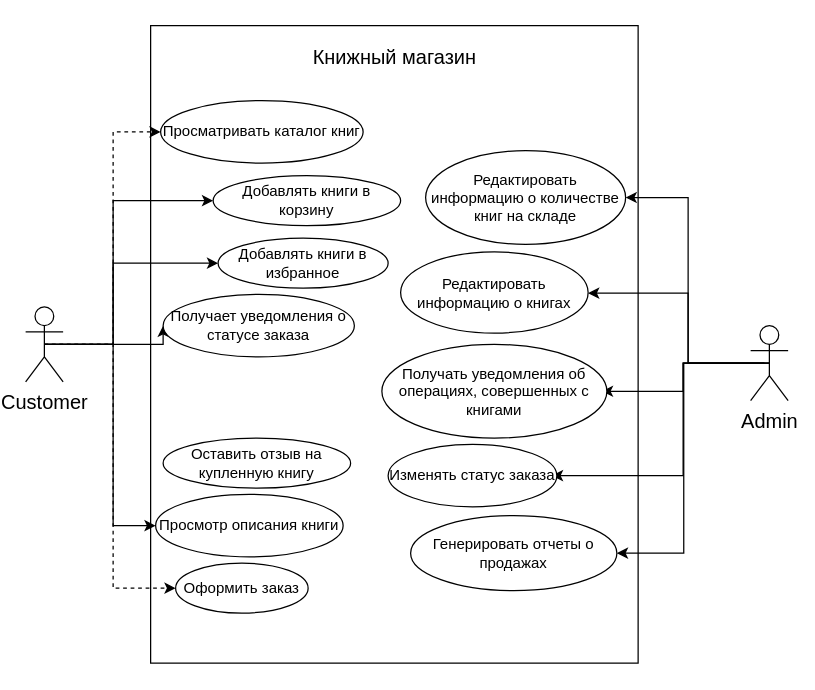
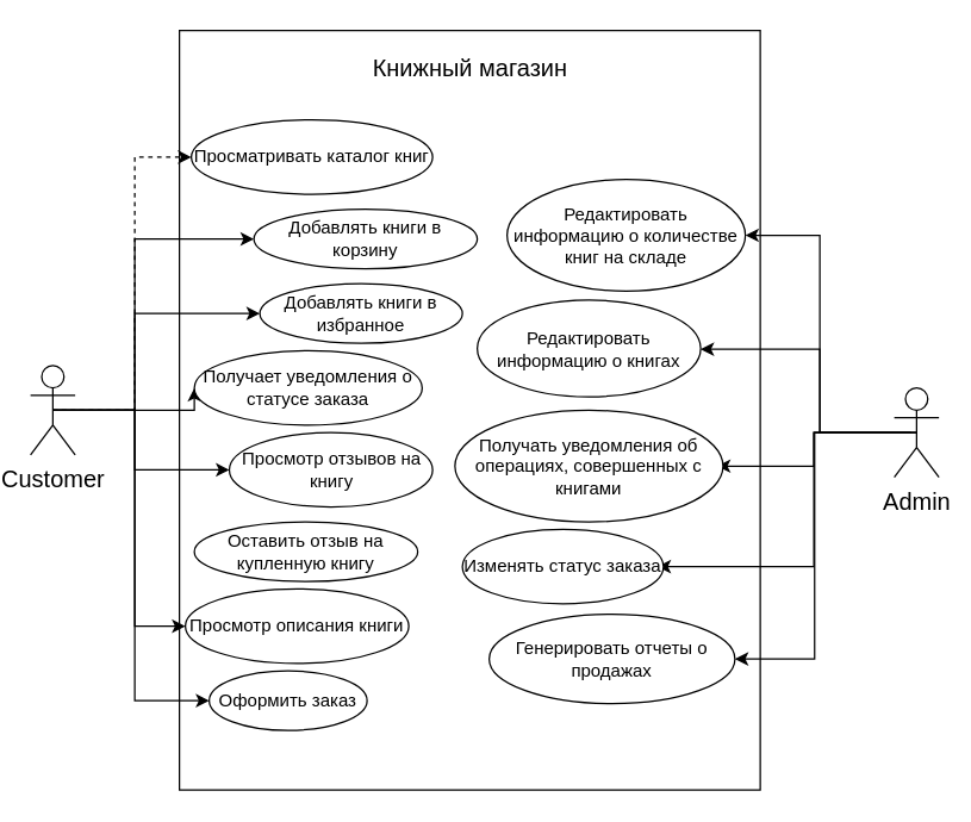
  <mxCell id="0" />
  <mxCell id="1" parent="0" />
  <mxCell id="2" value="" style="rounded=0;whiteSpace=wrap;html=1;" vertex="1" parent="1"><mxGeometry x="120" y="20" width="390" height="510" as="geometry" /></mxCell>
  <mxCell id="3" style="edgeStyle=orthogonalEdgeStyle;rounded=0;orthogonalLoop=1;jettySize=auto;html=1;exitX=0.5;exitY=0.5;exitDx=0;exitDy=0;exitPerimeter=0;entryX=1;entryY=0.5;entryDx=0;entryDy=0;" edge="1" parent="1" source="8" target="19"><mxGeometry relative="1" as="geometry" /></mxCell>
  <mxCell id="4" style="edgeStyle=orthogonalEdgeStyle;rounded=0;orthogonalLoop=1;jettySize=auto;html=1;exitX=0.5;exitY=0.5;exitDx=0;exitDy=0;exitPerimeter=0;" edge="1" parent="1" source="8" target="20"><mxGeometry relative="1" as="geometry"><Array as="points"><mxPoint x="550" y="290" /><mxPoint x="550" y="234" /></Array></mxGeometry></mxCell>
  <mxCell id="5" style="edgeStyle=orthogonalEdgeStyle;rounded=0;orthogonalLoop=1;jettySize=auto;html=1;exitX=0.5;exitY=0.5;exitDx=0;exitDy=0;exitPerimeter=0;entryX=1;entryY=0.5;entryDx=0;entryDy=0;" edge="1" parent="1"><mxGeometry relative="1" as="geometry"><mxPoint x="611" y="290" as="sourcePoint" /><mxPoint x="481" y="312.5" as="targetPoint" /><Array as="points"><mxPoint x="546" y="290" /><mxPoint x="546" y="313" /></Array></mxGeometry></mxCell>
  <mxCell id="6" style="edgeStyle=orthogonalEdgeStyle;rounded=0;orthogonalLoop=1;jettySize=auto;html=1;exitX=0.5;exitY=0.5;exitDx=0;exitDy=0;exitPerimeter=0;entryX=1;entryY=0.5;entryDx=0;entryDy=0;" edge="1" parent="1"><mxGeometry relative="1" as="geometry"><mxPoint x="611" y="290" as="sourcePoint" /><mxPoint x="441" y="380" as="targetPoint" /><Array as="points"><mxPoint x="546" y="290" /><mxPoint x="546" y="380" /></Array></mxGeometry></mxCell>
  <mxCell id="7" style="edgeStyle=orthogonalEdgeStyle;rounded=0;orthogonalLoop=1;jettySize=auto;html=1;exitX=0.5;exitY=0.5;exitDx=0;exitDy=0;exitPerimeter=0;entryX=1;entryY=0.5;entryDx=0;entryDy=0;" edge="1" parent="1" source="8" target="30"><mxGeometry relative="1" as="geometry" /></mxCell>
  <mxCell id="8" value="Admin" style="shape=umlActor;verticalLabelPosition=bottom;verticalAlign=top;html=1;outlineConnect=0;fontSize=16;" vertex="1" parent="1"><mxGeometry x="600" y="260" width="30" height="60" as="geometry" /></mxCell>
  <mxCell id="9" style="edgeStyle=orthogonalEdgeStyle;rounded=0;orthogonalLoop=1;jettySize=auto;html=1;exitX=0.5;exitY=0.5;exitDx=0;exitDy=0;exitPerimeter=0;entryX=0;entryY=0.5;entryDx=0;entryDy=0;dashed=1;" edge="1" parent="1" source="16" target="24"><mxGeometry relative="1" as="geometry"><Array as="points"><mxPoint x="90" y="275" /><mxPoint x="90" y="105" /></Array></mxGeometry></mxCell>
  <mxCell id="10" style="edgeStyle=orthogonalEdgeStyle;rounded=0;orthogonalLoop=1;jettySize=auto;html=1;exitX=0.5;exitY=0.5;exitDx=0;exitDy=0;exitPerimeter=0;entryX=0;entryY=0.5;entryDx=0;entryDy=0;" edge="1" parent="1" source="16" target="25"><mxGeometry relative="1" as="geometry"><Array as="points"><mxPoint x="90" y="275" /><mxPoint x="90" y="160" /></Array></mxGeometry></mxCell>
  <mxCell id="11" style="edgeStyle=orthogonalEdgeStyle;rounded=0;orthogonalLoop=1;jettySize=auto;html=1;exitX=0.5;exitY=0.5;exitDx=0;exitDy=0;exitPerimeter=0;entryX=0;entryY=0.5;entryDx=0;entryDy=0;" edge="1" parent="1" source="16" target="26"><mxGeometry relative="1" as="geometry"><Array as="points"><mxPoint x="90" y="275" /><mxPoint x="90" y="210" /></Array></mxGeometry></mxCell>
  <mxCell id="12" style="edgeStyle=orthogonalEdgeStyle;rounded=0;orthogonalLoop=1;jettySize=auto;html=1;exitX=0.5;exitY=0.5;exitDx=0;exitDy=0;exitPerimeter=0;entryX=0;entryY=0.5;entryDx=0;entryDy=0;" edge="1" parent="1" source="16" target="18"><mxGeometry relative="1" as="geometry"><Array as="points"><mxPoint x="130" y="275" /></Array></mxGeometry></mxCell>
+ <mxCell id="13" style="edgeStyle=orthogonalEdgeStyle;rounded=0;orthogonalLoop=1;jettySize=auto;html=1;exitX=0.5;exitY=0.5;exitDx=0;exitDy=0;exitPerimeter=0;entryX=0;entryY=0.5;entryDx=0;entryDy=0;" edge="1" parent="1" source="16" target="27"><mxGeometry relative="1" as="geometry"><Array as="points"><mxPoint x="90" y="275" /><mxPoint x="90" y="315" /></Array></mxGeometry></mxCell>
  <mxCell id="14" style="edgeStyle=orthogonalEdgeStyle;rounded=0;orthogonalLoop=1;jettySize=auto;html=1;exitX=0.5;exitY=0.5;exitDx=0;exitDy=0;exitPerimeter=0;entryX=0;entryY=0.5;entryDx=0;entryDy=0;" edge="1" parent="1" source="16" target="17"><mxGeometry relative="1" as="geometry"><Array as="points"><mxPoint x="90" y="275" /><mxPoint x="90" y="420" /></Array></mxGeometry></mxCell>
- <mxCell id="15" style="edgeStyle=orthogonalEdgeStyle;rounded=0;orthogonalLoop=1;jettySize=auto;html=1;exitX=0.5;exitY=0.5;exitDx=0;exitDy=0;exitPerimeter=0;entryX=0;entryY=0.5;entryDx=0;entryDy=0;dashed=1;" edge="1" parent="1" source="16" target="23"><mxGeometry relative="1" as="geometry"><Array as="points"><mxPoint x="90" y="275" /><mxPoint x="90" y="470" /></Array></mxGeometry></mxCell>
+ <mxCell id="15" style="edgeStyle=orthogonalEdgeStyle;rounded=0;orthogonalLoop=1;jettySize=auto;html=1;exitX=0.5;exitY=0.5;exitDx=0;exitDy=0;exitPerimeter=0;entryX=0;entryY=0.5;entryDx=0;entryDy=0;" edge="1" parent="1" source="16" target="23"><mxGeometry relative="1" as="geometry"><Array as="points"><mxPoint x="90" y="275" /><mxPoint x="90" y="470" /></Array></mxGeometry></mxCell>
  <mxCell id="16" value="Customer" style="shape=umlActor;verticalLabelPosition=bottom;verticalAlign=top;html=1;outlineConnect=0;fontSize=16;" vertex="1" parent="1"><mxGeometry x="20" y="245" width="30" height="60" as="geometry" /></mxCell>
  <mxCell id="17" value="Просмотр описания книги" style="ellipse;whiteSpace=wrap;html=1;" vertex="1" parent="1"><mxGeometry x="124" y="395" width="150" height="50" as="geometry" /></mxCell>
  <mxCell id="18" value="Получает уведомления о статусе заказа" style="ellipse;whiteSpace=wrap;html=1;" vertex="1" parent="1"><mxGeometry x="130" y="235" width="153" height="50" as="geometry" /></mxCell>
  <mxCell id="19" value="Редактировать информацию о количестве книг на складе" style="ellipse;whiteSpace=wrap;html=1;" vertex="1" parent="1"><mxGeometry x="340" y="120" width="160" height="75" as="geometry" /></mxCell>
  <mxCell id="20" value="Редактировать информацию о книгах" style="ellipse;whiteSpace=wrap;html=1;" vertex="1" parent="1"><mxGeometry x="320" y="201" width="150" height="65" as="geometry" /></mxCell>
  <mxCell id="21" value="Получать уведомления об операциях, совершенных с книгами" style="ellipse;whiteSpace=wrap;html=1;" vertex="1" parent="1"><mxGeometry x="305" y="275" width="180" height="75" as="geometry" /></mxCell>
  <mxCell id="22" value="Изменять статус заказа" style="ellipse;whiteSpace=wrap;html=1;" vertex="1" parent="1"><mxGeometry x="310" y="355" width="135" height="50" as="geometry" /></mxCell>
  <mxCell id="23" value="Оформить заказ" style="ellipse;whiteSpace=wrap;html=1;" vertex="1" parent="1"><mxGeometry x="140" y="450" width="106" height="40" as="geometry" /></mxCell>
  <mxCell id="24" value="Просматривать&lt;span style=&quot;background-color: initial;&quot;&gt;&amp;nbsp;каталог книг&lt;/span&gt;" style="ellipse;whiteSpace=wrap;html=1;" vertex="1" parent="1"><mxGeometry x="128" y="80" width="162" height="50" as="geometry" /></mxCell>
  <mxCell id="25" value="Добавлять книги в корзину" style="ellipse;whiteSpace=wrap;html=1;" vertex="1" parent="1"><mxGeometry x="170" y="140" width="150" height="40" as="geometry" /></mxCell>
  <mxCell id="26" value="Добавлять книги в избранное" style="ellipse;whiteSpace=wrap;html=1;" vertex="1" parent="1"><mxGeometry x="174" y="190" width="136" height="40" as="geometry" /></mxCell>
+ <mxCell id="27" value="Просмотр отзывов на книгу" style="ellipse;whiteSpace=wrap;html=1;" vertex="1" parent="1"><mxGeometry x="153.5" y="290" width="136.5" height="50" as="geometry" /></mxCell>
  <mxCell id="28" value="Оставить отзыв на купленную книгу" style="ellipse;whiteSpace=wrap;html=1;" vertex="1" parent="1"><mxGeometry x="130" y="350" width="150" height="40" as="geometry" /></mxCell>
  <mxCell id="29" value="Книжный магазин" style="text;html=1;align=center;verticalAlign=middle;whiteSpace=wrap;rounded=0;fontSize=16;" vertex="1" parent="1"><mxGeometry x="228.5" y="30" width="173" height="30" as="geometry" /></mxCell>
  <mxCell id="30" value="Генерировать отчеты о продажах" style="ellipse;whiteSpace=wrap;html=1;" vertex="1" parent="1"><mxGeometry x="328" y="412" width="165" height="60" as="geometry" /></mxCell>
